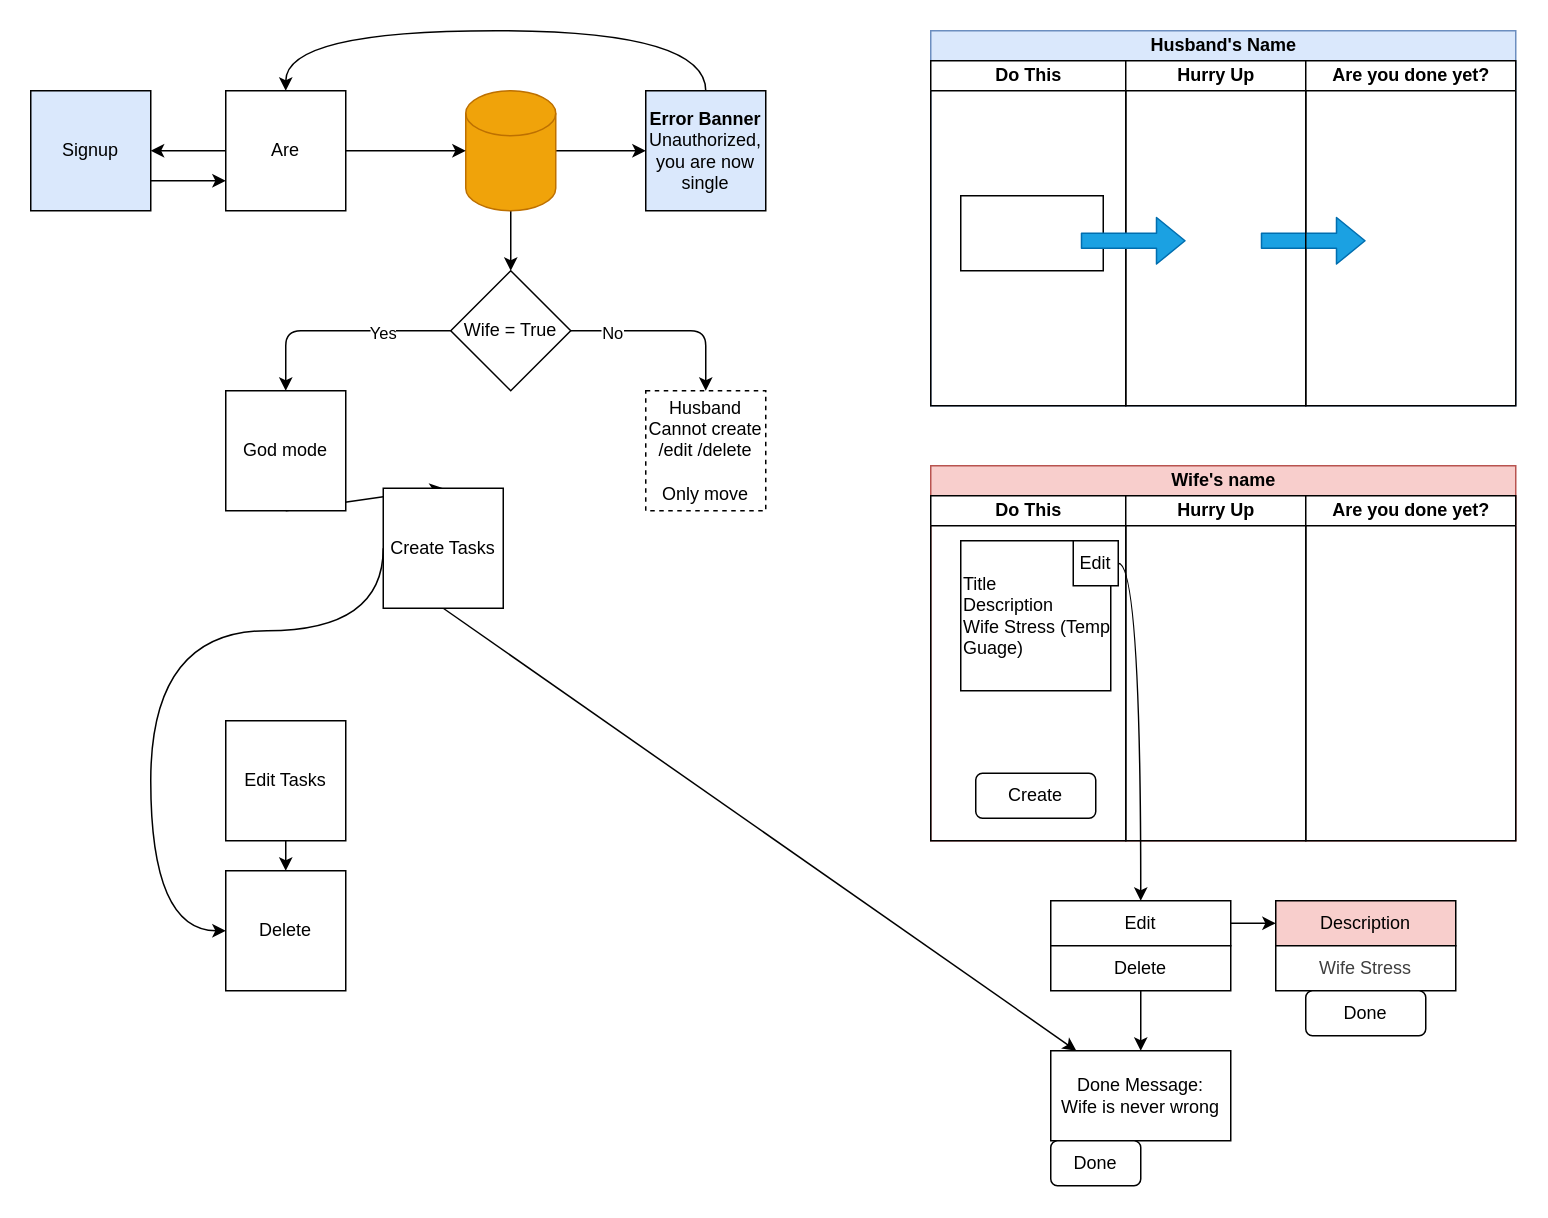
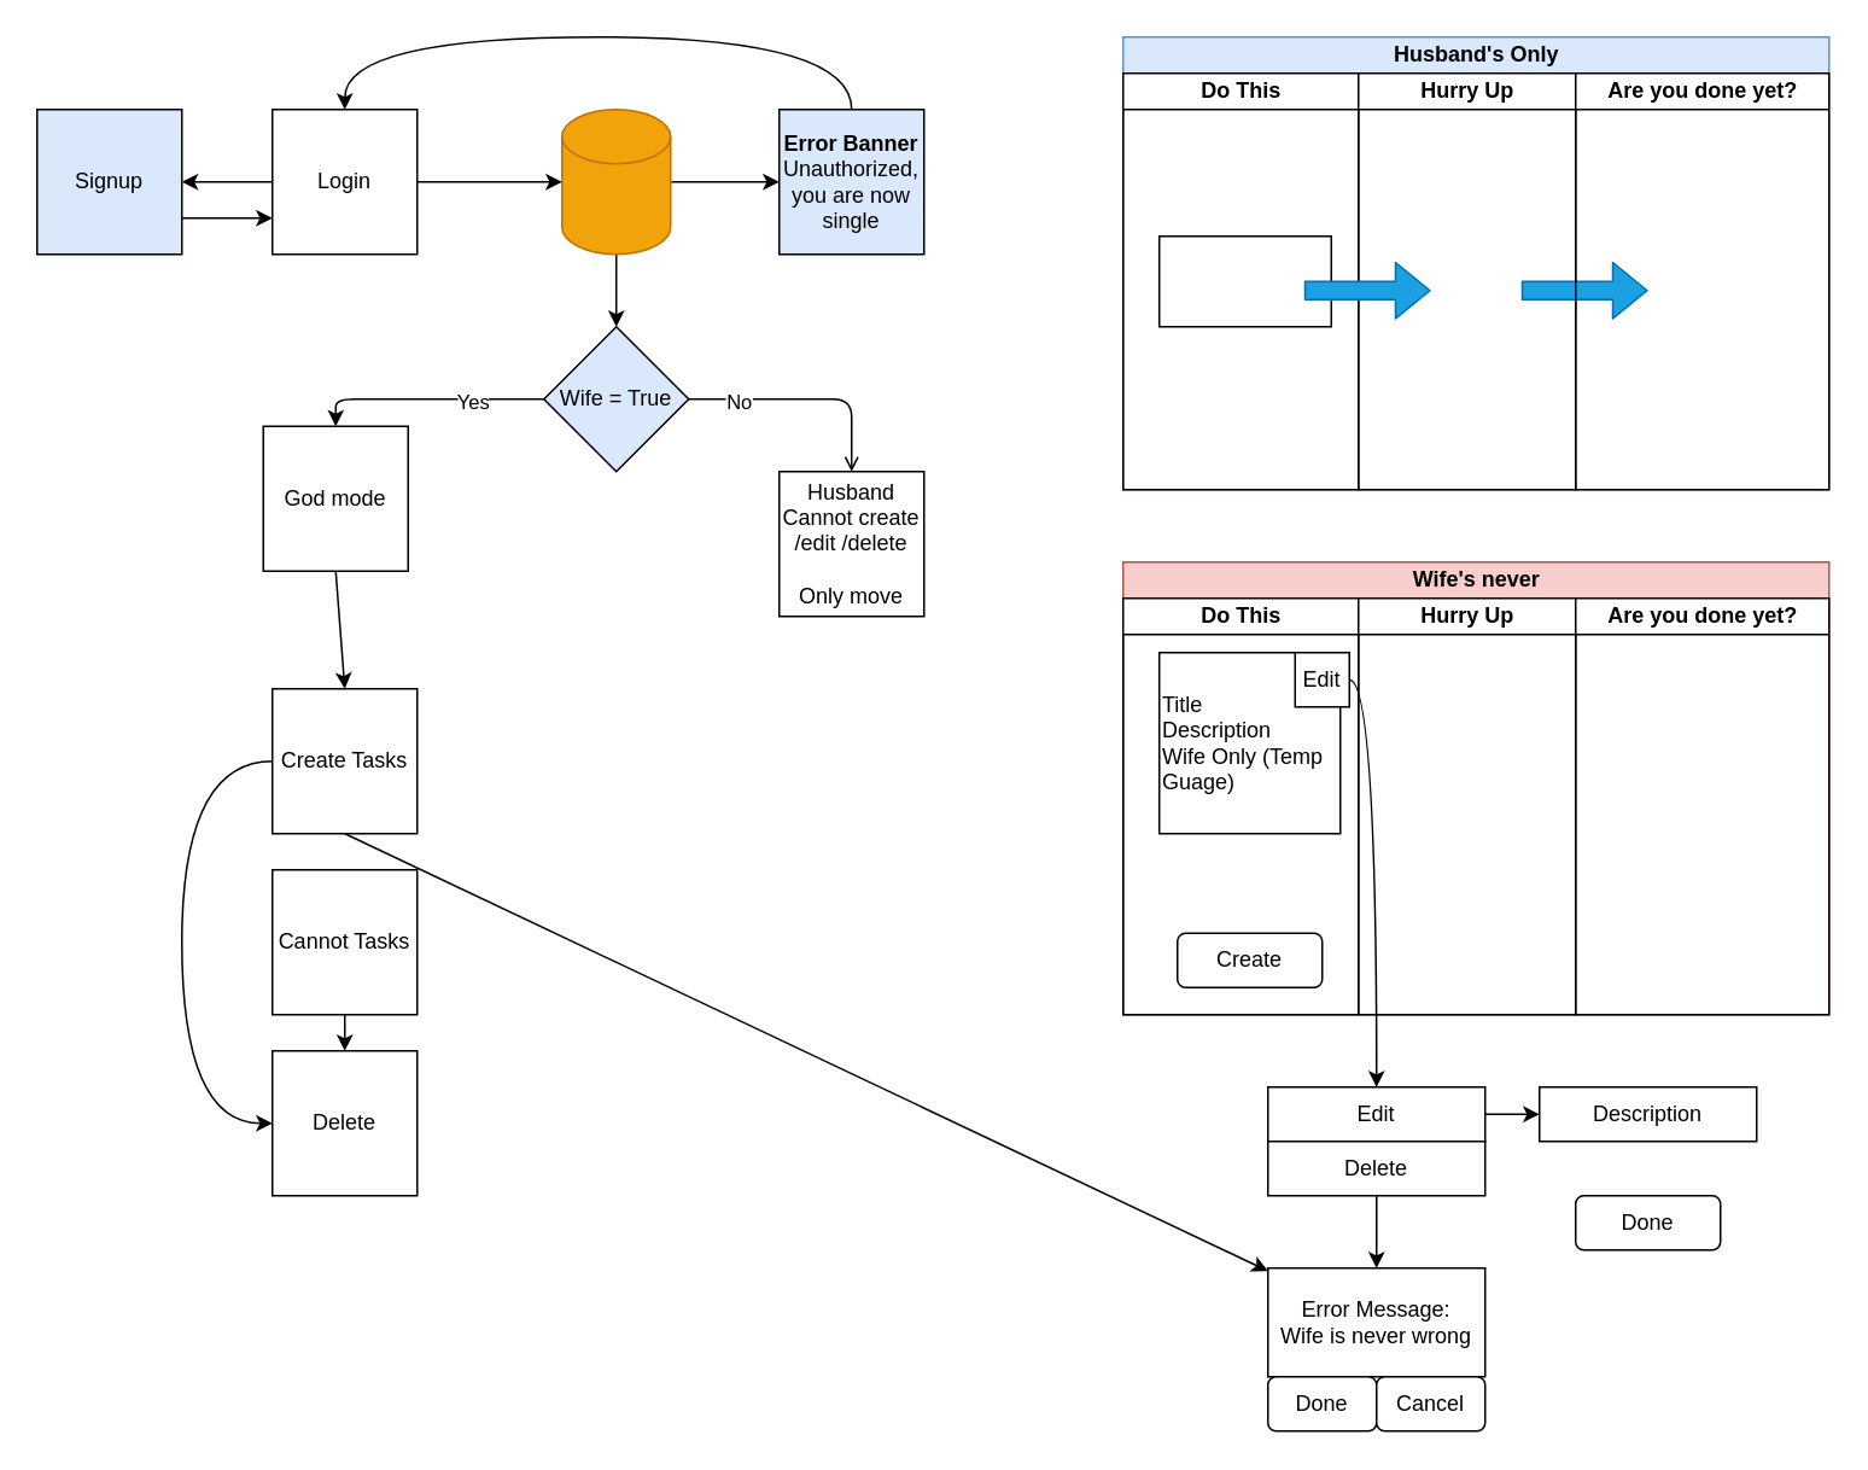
  <mxCell id="0" />
  <mxCell id="1" parent="0" />
  <mxCell id="2" value="" style="edgeStyle=none;html=1;" edge="1" parent="1" source="3" target="50"><mxGeometry relative="1" as="geometry" /></mxCell>
- <mxCell id="3" value="Are" style="whiteSpace=wrap;html=1;aspect=fixed;" vertex="1" parent="1"><mxGeometry x="150" y="60" width="80" height="80" as="geometry" /></mxCell>
+ <mxCell id="3" value="Login" style="whiteSpace=wrap;html=1;aspect=fixed;" vertex="1" parent="1"><mxGeometry x="150" y="60" width="80" height="80" as="geometry" /></mxCell>
  <mxCell id="4" style="edgeStyle=none;html=1;exitX=0.5;exitY=1;exitDx=0;exitDy=0;exitPerimeter=0;entryX=0.5;entryY=0;entryDx=0;entryDy=0;" edge="1" parent="1" source="6" target="15"><mxGeometry relative="1" as="geometry" /></mxCell>
  <mxCell id="5" style="edgeStyle=none;html=1;exitX=1;exitY=0.5;exitDx=0;exitDy=0;exitPerimeter=0;" edge="1" parent="1" source="6" target="22"><mxGeometry relative="1" as="geometry" /></mxCell>
  <mxCell id="6" value="" style="shape=cylinder3;whiteSpace=wrap;html=1;boundedLbl=1;backgroundOutline=1;size=15;fillColor=#f0a30a;fontColor=#000000;strokeColor=#BD7000;" vertex="1" parent="1"><mxGeometry x="310" y="60" width="60" height="80" as="geometry" /></mxCell>
  <mxCell id="7" style="edgeStyle=none;html=1;exitX=0.5;exitY=1;exitDx=0;exitDy=0;entryX=0.5;entryY=0;entryDx=0;entryDy=0;" edge="1" parent="1" source="8" target="18"><mxGeometry relative="1" as="geometry" /></mxCell>
- <mxCell id="8" value="God mode" style="whiteSpace=wrap;html=1;aspect=fixed;" vertex="1" parent="1"><mxGeometry x="150" y="260" width="80" height="80" as="geometry" /></mxCell>
- <mxCell id="9" value="Husband&lt;br&gt;Cannot create /edit /delete&lt;br&gt;&lt;br&gt;Only move" style="whiteSpace=wrap;html=1;aspect=fixed;dashed=1;" vertex="1" parent="1"><mxGeometry x="430" y="260" width="80" height="80" as="geometry" /></mxCell>
+ <mxCell id="8" value="God mode" style="whiteSpace=wrap;html=1;aspect=fixed;" vertex="1" parent="1"><mxGeometry x="145" y="235" width="80" height="80" as="geometry" /></mxCell>
+ <mxCell id="9" value="Husband&lt;br&gt;Cannot create /edit /delete&lt;br&gt;&lt;br&gt;Only move" style="whiteSpace=wrap;html=1;aspect=fixed;" vertex="1" parent="1"><mxGeometry x="430" y="260" width="80" height="80" as="geometry" /></mxCell>
  <mxCell id="10" style="edgeStyle=none;html=1;exitX=1;exitY=0.5;exitDx=0;exitDy=0;entryX=0;entryY=0.5;entryDx=0;entryDy=0;entryPerimeter=0;" edge="1" parent="1" source="3" target="6"><mxGeometry relative="1" as="geometry" /></mxCell>
  <mxCell id="11" style="edgeStyle=orthogonalEdgeStyle;html=1;exitX=0;exitY=0.5;exitDx=0;exitDy=0;entryX=0.5;entryY=0;entryDx=0;entryDy=0;" edge="1" parent="1" source="15" target="8"><mxGeometry relative="1" as="geometry" /></mxCell>
  <mxCell id="12" value="Yes" style="edgeLabel;html=1;align=center;verticalAlign=middle;resizable=0;points=[];" vertex="1" connectable="0" parent="11"><mxGeometry x="-0.385" y="1" relative="1" as="geometry"><mxPoint as="offset" /></mxGeometry></mxCell>
- <mxCell id="13" style="edgeStyle=orthogonalEdgeStyle;html=1;exitX=1;exitY=0.5;exitDx=0;exitDy=0;entryX=0.5;entryY=0;entryDx=0;entryDy=0;" edge="1" parent="1" source="15" target="9"><mxGeometry relative="1" as="geometry" /></mxCell>
+ <mxCell id="13" style="edgeStyle=orthogonalEdgeStyle;html=1;exitX=1;exitY=0.5;exitDx=0;exitDy=0;entryX=0.5;entryY=0;entryDx=0;entryDy=0;endArrow=open;" edge="1" parent="1" source="15" target="9"><mxGeometry relative="1" as="geometry" /></mxCell>
  <mxCell id="14" value="No" style="edgeLabel;html=1;align=center;verticalAlign=middle;resizable=0;points=[];" vertex="1" connectable="0" parent="13"><mxGeometry x="-0.585" y="-1" relative="1" as="geometry"><mxPoint as="offset" /></mxGeometry></mxCell>
- <mxCell id="15" value="Wife = True" style="rhombus;whiteSpace=wrap;html=1;" vertex="1" parent="1"><mxGeometry x="300" y="180" width="80" height="80" as="geometry" /></mxCell>
+ <mxCell id="15" value="Wife = True" style="rhombus;whiteSpace=wrap;html=1;fillColor=#dae8fc;" vertex="1" parent="1"><mxGeometry x="300" y="180" width="80" height="80" as="geometry" /></mxCell>
  <mxCell id="16" style="edgeStyle=none;html=1;exitX=0.5;exitY=1;exitDx=0;exitDy=0;" edge="1" parent="1" source="18" target="46"><mxGeometry relative="1" as="geometry" /></mxCell>
  <mxCell id="17" style="edgeStyle=orthogonalEdgeStyle;html=1;exitX=0;exitY=0.5;exitDx=0;exitDy=0;entryX=0;entryY=0.5;entryDx=0;entryDy=0;curved=1;" edge="1" parent="1" source="18" target="23"><mxGeometry relative="1" as="geometry"><Array as="points"><mxPoint x="100" y="420" /><mxPoint x="100" y="620" /></Array></mxGeometry></mxCell>
- <mxCell id="18" value="Create Tasks" style="whiteSpace=wrap;html=1;aspect=fixed;" vertex="1" parent="1"><mxGeometry x="255" y="325" width="80" height="80" as="geometry" /></mxCell>
+ <mxCell id="18" value="Create Tasks" style="whiteSpace=wrap;html=1;aspect=fixed;" vertex="1" parent="1"><mxGeometry x="150" y="380" width="80" height="80" as="geometry" /></mxCell>
  <mxCell id="19" style="edgeStyle=none;html=1;exitX=0.5;exitY=1;exitDx=0;exitDy=0;entryX=0.5;entryY=0;entryDx=0;entryDy=0;" edge="1" parent="1" source="20" target="23"><mxGeometry relative="1" as="geometry" /></mxCell>
- <mxCell id="20" value="Edit Tasks" style="whiteSpace=wrap;html=1;aspect=fixed;" vertex="1" parent="1"><mxGeometry x="150" y="480" width="80" height="80" as="geometry" /></mxCell>
+ <mxCell id="20" value="Cannot Tasks" style="whiteSpace=wrap;html=1;aspect=fixed;" vertex="1" parent="1"><mxGeometry x="150" y="480" width="80" height="80" as="geometry" /></mxCell>
  <mxCell id="21" style="edgeStyle=orthogonalEdgeStyle;html=1;exitX=0.5;exitY=0;exitDx=0;exitDy=0;entryX=0.5;entryY=0;entryDx=0;entryDy=0;curved=1;" edge="1" parent="1" source="22" target="3"><mxGeometry relative="1" as="geometry"><Array as="points"><mxPoint x="470" y="20" /><mxPoint x="190" y="20" /></Array></mxGeometry></mxCell>
  <mxCell id="22" value="&lt;b&gt;Error Banner&lt;/b&gt;&lt;br&gt;Unauthorized, you are now single" style="whiteSpace=wrap;html=1;aspect=fixed;fillColor=#dae8fc;" vertex="1" parent="1"><mxGeometry x="430" y="60" width="80" height="80" as="geometry" /></mxCell>
  <mxCell id="23" value="Delete" style="whiteSpace=wrap;html=1;aspect=fixed;" vertex="1" parent="1"><mxGeometry x="150" y="580" width="80" height="80" as="geometry" /></mxCell>
- <mxCell id="24" value="Husband's Name" style="swimlane;childLayout=stackLayout;resizeParent=1;resizeParentMax=0;startSize=20;html=1;fillColor=#dae8fc;strokeColor=#6c8ebf;" vertex="1" parent="1"><mxGeometry x="620" y="20" width="390" height="250" as="geometry" /></mxCell>
+ <mxCell id="24" value="Husband's Only" style="swimlane;childLayout=stackLayout;resizeParent=1;resizeParentMax=0;startSize=20;html=1;fillColor=#dae8fc;strokeColor=#6c8ebf;" vertex="1" parent="1"><mxGeometry x="620" y="20" width="390" height="250" as="geometry" /></mxCell>
  <mxCell id="25" value="Do This" style="swimlane;startSize=20;html=1;" vertex="1" parent="24"><mxGeometry y="20" width="130" height="230" as="geometry" /></mxCell>
  <mxCell id="26" value="" style="rounded=0;whiteSpace=wrap;html=1;" vertex="1" parent="25"><mxGeometry x="20" y="90" width="95" height="50" as="geometry" /></mxCell>
  <mxCell id="27" value="Hurry Up" style="swimlane;startSize=20;html=1;" vertex="1" parent="24"><mxGeometry x="130" y="20" width="120" height="230" as="geometry" /></mxCell>
  <mxCell id="28" value="" style="shape=flexArrow;endArrow=classic;html=1;fillColor=#1ba1e2;strokeColor=#006EAF;" edge="1" parent="27"><mxGeometry width="50" height="50" relative="1" as="geometry"><mxPoint x="-30" y="120" as="sourcePoint" /><mxPoint x="40" y="120" as="targetPoint" /></mxGeometry></mxCell>
  <mxCell id="29" value="" style="shape=flexArrow;endArrow=classic;html=1;fillColor=#1ba1e2;strokeColor=#006EAF;" edge="1" parent="27"><mxGeometry width="50" height="50" relative="1" as="geometry"><mxPoint x="90" y="120" as="sourcePoint" /><mxPoint x="160" y="120" as="targetPoint" /></mxGeometry></mxCell>
  <mxCell id="30" value="Are you done yet?" style="swimlane;startSize=20;html=1;" vertex="1" parent="24"><mxGeometry x="250" y="20" width="140" height="230" as="geometry" /></mxCell>
- <mxCell id="31" value="Wife's name" style="swimlane;childLayout=stackLayout;resizeParent=1;resizeParentMax=0;startSize=20;html=1;fillColor=#f8cecc;strokeColor=#b85450;" vertex="1" parent="1"><mxGeometry x="620" y="310" width="390" height="250" as="geometry" /></mxCell>
+ <mxCell id="31" value="Wife's never" style="swimlane;childLayout=stackLayout;resizeParent=1;resizeParentMax=0;startSize=20;html=1;fillColor=#f8cecc;strokeColor=#b85450;" vertex="1" parent="1"><mxGeometry x="620" y="310" width="390" height="250" as="geometry" /></mxCell>
  <mxCell id="32" value="Do This" style="swimlane;startSize=20;html=1;" vertex="1" parent="31"><mxGeometry y="20" width="130" height="230" as="geometry" /></mxCell>
  <mxCell id="33" value="Create" style="rounded=1;whiteSpace=wrap;html=1;" vertex="1" parent="32"><mxGeometry x="30" y="185" width="80" height="30" as="geometry" /></mxCell>
- <mxCell id="34" value="Title&lt;br&gt;Description&lt;div&gt;Wife Stress (Temp Guage)&lt;/div&gt;" style="whiteSpace=wrap;html=1;aspect=fixed;align=left;" vertex="1" parent="32"><mxGeometry x="20" y="30" width="100" height="100" as="geometry" /></mxCell>
+ <mxCell id="34" value="Title&lt;br&gt;Description&lt;div&gt;Wife Only (Temp Guage)&lt;/div&gt;" style="whiteSpace=wrap;html=1;aspect=fixed;align=left;" vertex="1" parent="32"><mxGeometry x="20" y="30" width="100" height="100" as="geometry" /></mxCell>
  <mxCell id="35" value="Edit" style="rounded=0;whiteSpace=wrap;html=1;" vertex="1" parent="32"><mxGeometry x="95" y="30" width="30" height="30" as="geometry" /></mxCell>
  <mxCell id="36" value="Hurry Up" style="swimlane;startSize=20;html=1;" vertex="1" parent="31"><mxGeometry x="130" y="20" width="120" height="230" as="geometry" /></mxCell>
  <mxCell id="37" value="Are you done yet?" style="swimlane;startSize=20;html=1;" vertex="1" parent="31"><mxGeometry x="250" y="20" width="140" height="230" as="geometry" /></mxCell>
  <mxCell id="38" style="edgeStyle=none;html=1;exitX=1;exitY=0.5;exitDx=0;exitDy=0;" edge="1" parent="1" source="39"><mxGeometry relative="1" as="geometry"><mxPoint x="850" y="615" as="targetPoint" /></mxGeometry></mxCell>
  <mxCell id="39" value="Edit" style="rounded=0;whiteSpace=wrap;html=1;" vertex="1" parent="1"><mxGeometry x="700" y="600" width="120" height="30" as="geometry" /></mxCell>
  <mxCell id="40" style="edgeStyle=none;html=1;exitX=0.5;exitY=1;exitDx=0;exitDy=0;" edge="1" parent="1" source="41"><mxGeometry relative="1" as="geometry"><mxPoint x="760" y="700" as="targetPoint" /></mxGeometry></mxCell>
  <mxCell id="41" value="Delete" style="rounded=0;whiteSpace=wrap;html=1;" vertex="1" parent="1"><mxGeometry x="700" y="630" width="120" height="30" as="geometry" /></mxCell>
  <mxCell id="42" style="edgeStyle=orthogonalEdgeStyle;html=1;entryX=0.5;entryY=0;entryDx=0;entryDy=0;curved=1;exitX=1;exitY=0.5;exitDx=0;exitDy=0;" edge="1" parent="1" source="35" target="39"><mxGeometry relative="1" as="geometry"><mxPoint x="730" y="380" as="sourcePoint" /></mxGeometry></mxCell>
- <mxCell id="43" value="Description" style="rounded=0;whiteSpace=wrap;html=1;fillColor=#f8cecc;" vertex="1" parent="1"><mxGeometry x="850" y="600" width="120" height="30" as="geometry" /></mxCell>
- <mxCell id="44" value="&lt;span style=&quot;color: rgb(63, 63, 63); text-align: left;&quot;&gt;Wife Stress&lt;/span&gt;" style="rounded=0;whiteSpace=wrap;html=1;" vertex="1" parent="1"><mxGeometry x="850" y="630" width="120" height="30" as="geometry" /></mxCell>
+ <mxCell id="43" value="Description" style="rounded=0;whiteSpace=wrap;html=1;" vertex="1" parent="1"><mxGeometry x="850" y="600" width="120" height="30" as="geometry" /></mxCell>
  <mxCell id="45" value="Done" style="rounded=1;whiteSpace=wrap;html=1;" vertex="1" parent="1"><mxGeometry x="870" y="660" width="80" height="30" as="geometry" /></mxCell>
- <mxCell id="46" value="Done Message:&lt;br&gt;Wife is never wrong" style="rounded=0;whiteSpace=wrap;html=1;" vertex="1" parent="1"><mxGeometry x="700" y="700" width="120" height="60" as="geometry" /></mxCell>
+ <mxCell id="46" value="Error Message:&lt;br&gt;Wife is never wrong" style="rounded=0;whiteSpace=wrap;html=1;" vertex="1" parent="1"><mxGeometry x="700" y="700" width="120" height="60" as="geometry" /></mxCell>
  <mxCell id="47" value="Done" style="rounded=1;whiteSpace=wrap;html=1;" vertex="1" parent="1"><mxGeometry x="700" y="760" width="60" height="30" as="geometry" /></mxCell>
+ <mxCell id="48" value="Cancel" style="rounded=1;whiteSpace=wrap;html=1;" vertex="1" parent="1"><mxGeometry x="760" y="760" width="60" height="30" as="geometry" /></mxCell>
  <mxCell id="49" style="edgeStyle=none;html=1;exitX=1;exitY=0.75;exitDx=0;exitDy=0;entryX=0;entryY=0.75;entryDx=0;entryDy=0;" edge="1" parent="1" source="50" target="3"><mxGeometry relative="1" as="geometry" /></mxCell>
  <mxCell id="50" value="Signup" style="whiteSpace=wrap;html=1;aspect=fixed;fillColor=#dae8fc;" vertex="1" parent="1"><mxGeometry x="20" y="60" width="80" height="80" as="geometry" /></mxCell>
